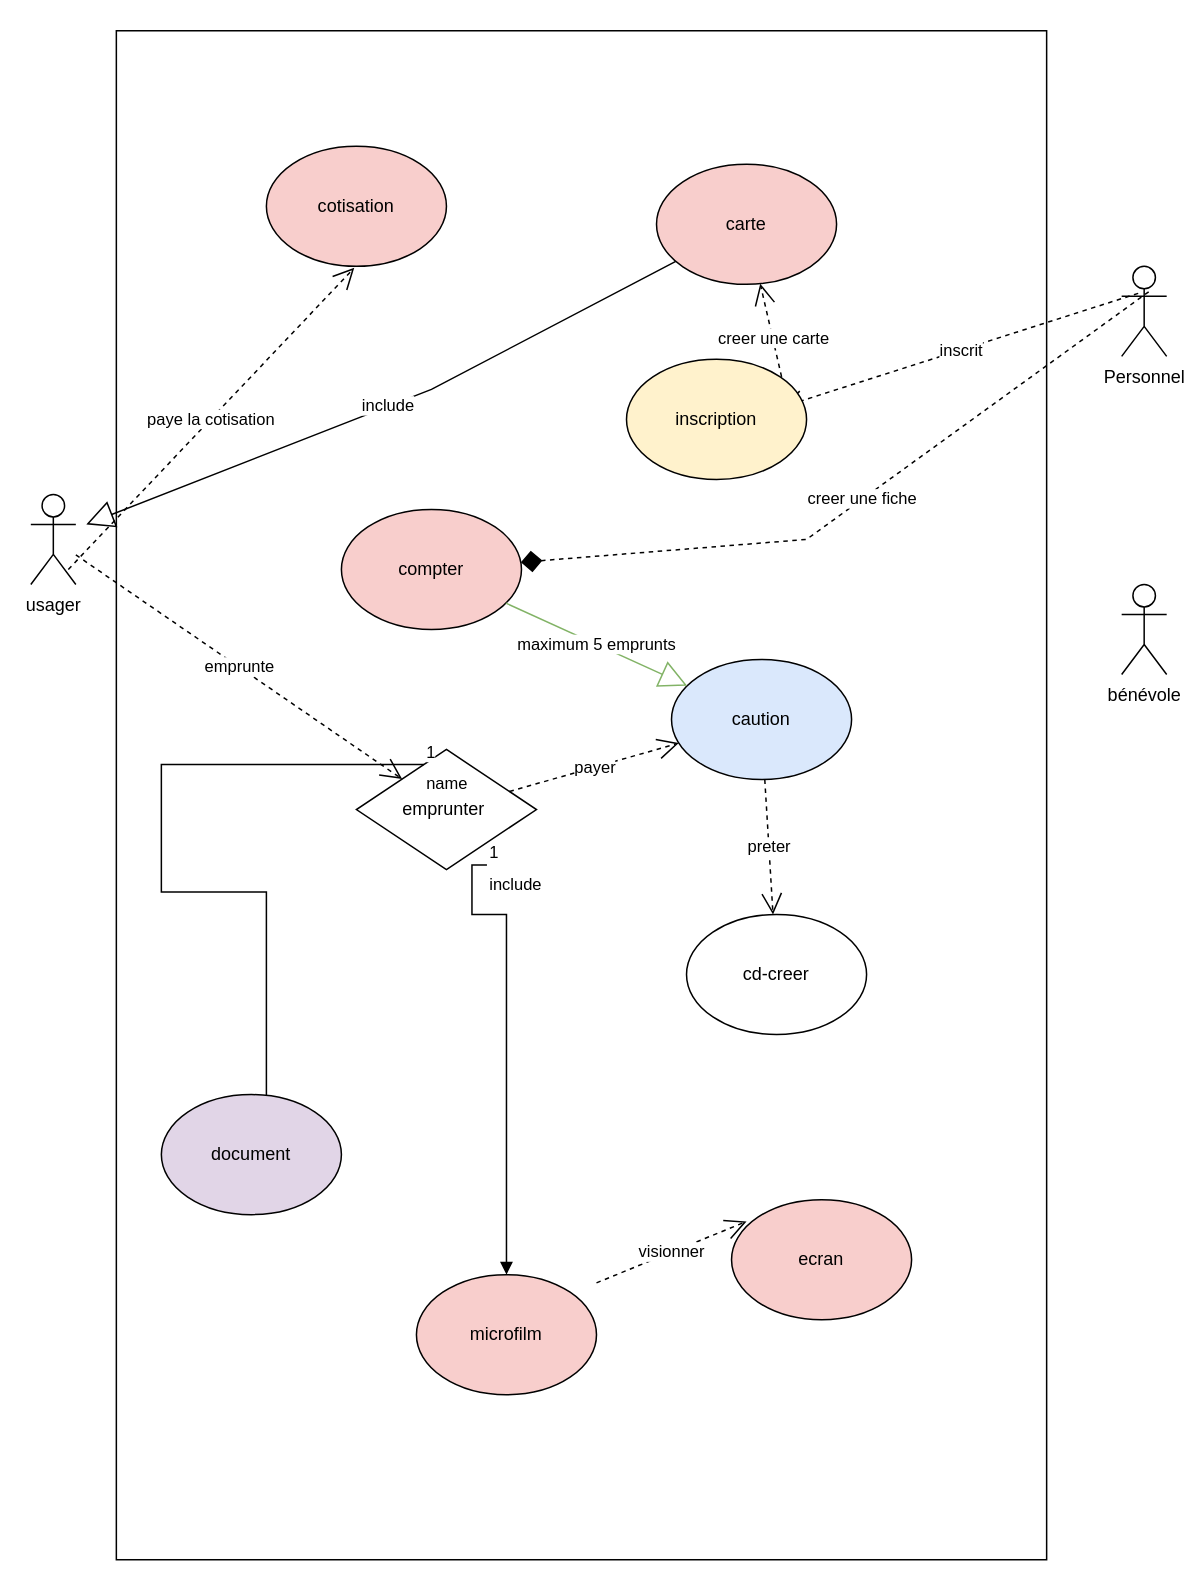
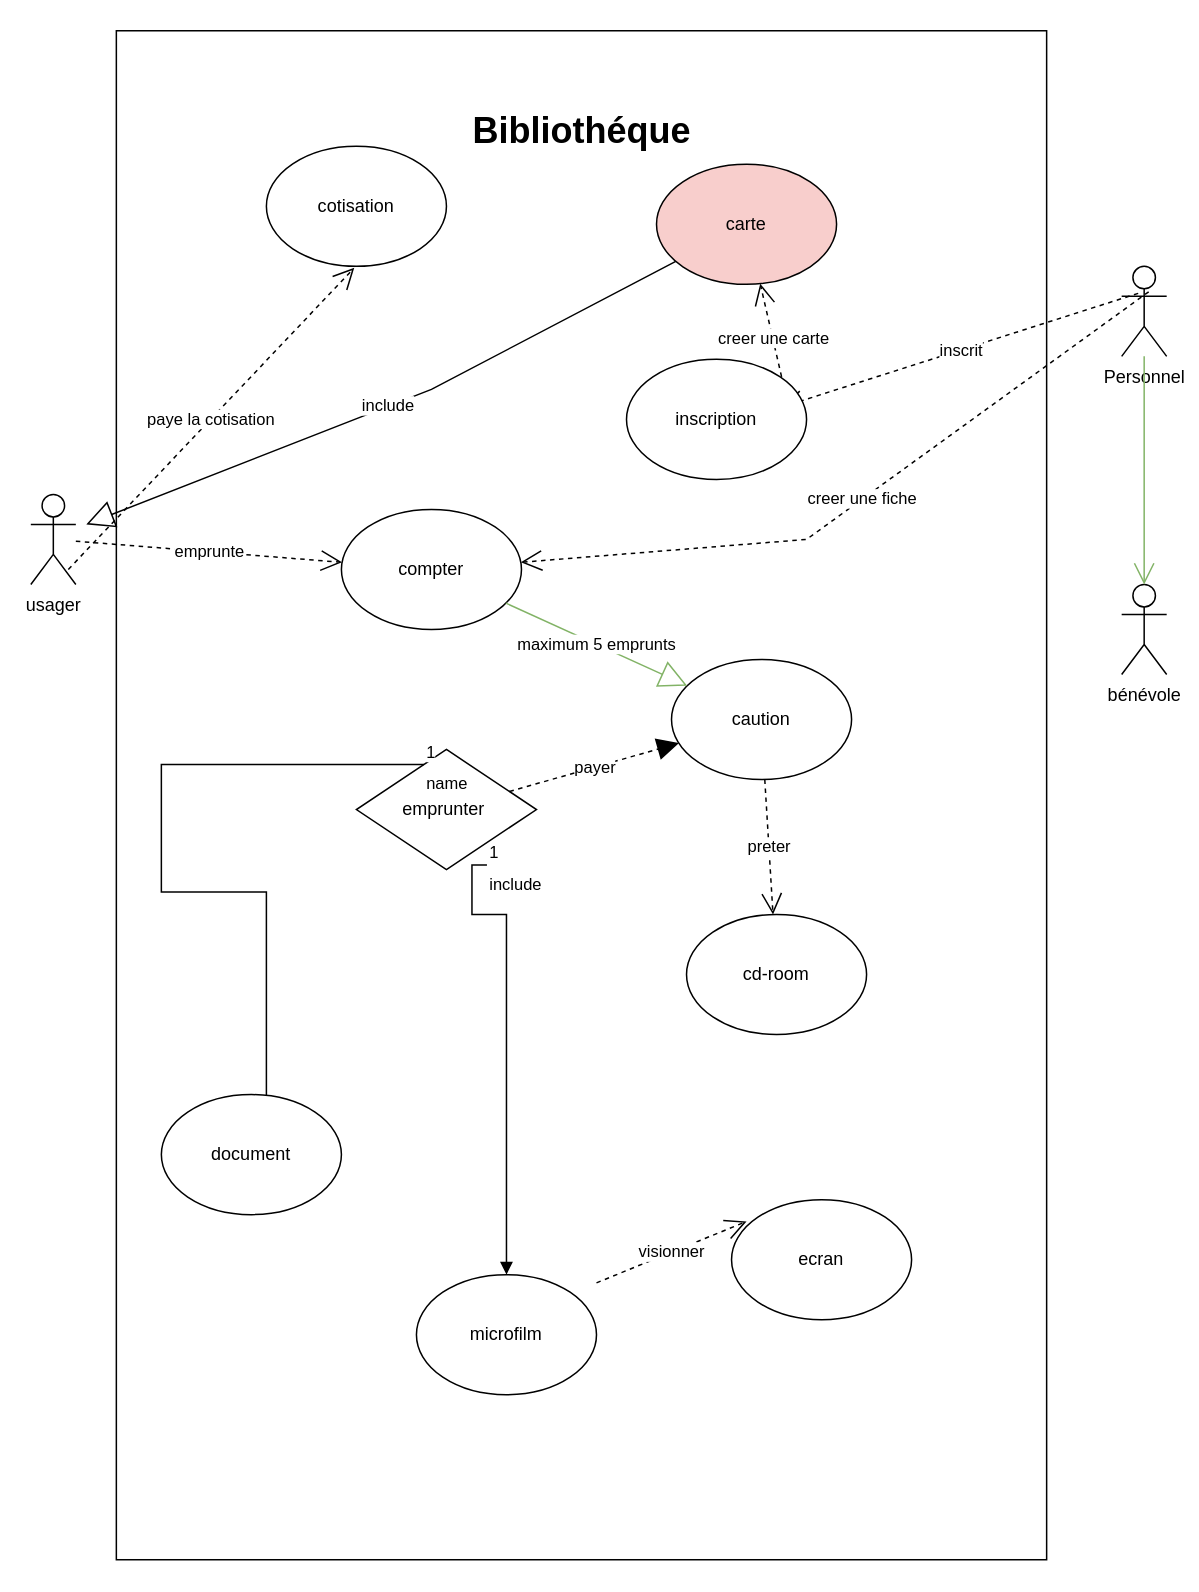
  <mxCell id="0" />
  <mxCell id="1" parent="0" />
  <mxCell id="2" value="" style="rounded=0;whiteSpace=wrap;html=1;direction=south;" parent="1" vertex="1"><mxGeometry x="77" y="20" width="620" height="1019" as="geometry" /></mxCell>
+ <mxCell id="3" value="&lt;font style=&quot;font-size: 24px&quot;&gt;&lt;b&gt;Bibliothéque&lt;/b&gt;&lt;/font&gt;" style="text;html=1;align=center;verticalAlign=middle;resizable=0;points=[];autosize=1;strokeColor=none;fillColor=none;" parent="1" vertex="1"><mxGeometry x="307" y="77" width="160" height="20" as="geometry" /></mxCell>
  <mxCell id="4" value="usager" style="shape=umlActor;verticalLabelPosition=bottom;verticalAlign=top;html=1;outlineConnect=0;" parent="1" vertex="1"><mxGeometry x="20" y="329" width="30" height="60" as="geometry" /></mxCell>
  <mxCell id="5" value="Personnel" style="shape=umlActor;verticalLabelPosition=bottom;verticalAlign=top;html=1;" parent="1" vertex="1"><mxGeometry x="747" y="177" width="30" height="60" as="geometry" /></mxCell>
  <mxCell id="6" value="bénévole" style="shape=umlActor;verticalLabelPosition=bottom;verticalAlign=top;html=1;" parent="1" vertex="1"><mxGeometry x="747" y="389" width="30" height="60" as="geometry" /></mxCell>
  <mxCell id="7" value="inscrit" style="endArrow=open;endSize=12;dashed=1;html=1;rounded=0;exitX=0.367;exitY=0.3;exitDx=0;exitDy=0;exitPerimeter=0;" parent="1" source="5" edge="1"><mxGeometry width="160" relative="1" as="geometry"><mxPoint x="697" y="199" as="sourcePoint" /><mxPoint x="521" y="270.65" as="targetPoint" /></mxGeometry></mxCell>
  <mxCell id="8" value="creer une carte" style="endArrow=open;endSize=12;dashed=1;html=1;rounded=0;exitX=1.017;exitY=0.083;exitDx=0;exitDy=0;exitPerimeter=0;" parent="1" target="24" edge="1"><mxGeometry width="160" relative="1" as="geometry"><mxPoint x="523.04" y="262.32" as="sourcePoint" /><mxPoint x="466.955" y="178" as="targetPoint" /></mxGeometry></mxCell>
  <mxCell id="9" value="paye la cotisation" style="endArrow=open;endSize=12;dashed=1;html=1;rounded=0;" parent="1" edge="1"><mxGeometry width="160" relative="1" as="geometry"><mxPoint x="45" y="379" as="sourcePoint" /><mxPoint x="235.558" y="178" as="targetPoint" /></mxGeometry></mxCell>
- <mxCell id="10" value="emprunte" style="endArrow=open;endSize=12;dashed=1;html=1;rounded=0;" parent="1" source="4" target="13" edge="1"><mxGeometry width="160" relative="1" as="geometry"><mxPoint x="317" y="379" as="sourcePoint" /><mxPoint x="477" y="379" as="targetPoint" /></mxGeometry></mxCell>
- <mxCell id="11" value="caution" style="ellipse;whiteSpace=wrap;html=1;shadow=0;fillColor=#dae8fc;" parent="1" vertex="1"><mxGeometry x="447" y="439" width="120" height="80" as="geometry" /></mxCell>
+ <mxCell id="10" value="emprunte" style="endArrow=open;endSize=12;dashed=1;html=1;rounded=0;" parent="1" source="4" target="30" edge="1"><mxGeometry width="160" relative="1" as="geometry"><mxPoint x="317" y="379" as="sourcePoint" /><mxPoint x="477" y="379" as="targetPoint" /></mxGeometry></mxCell>
+ <mxCell id="11" value="caution" style="ellipse;whiteSpace=wrap;html=1;shadow=0;" parent="1" vertex="1"><mxGeometry x="447" y="439" width="120" height="80" as="geometry" /></mxCell>
  <mxCell id="12" value="preter" style="endArrow=open;endSize=12;dashed=1;html=1;rounded=0;" parent="1" source="11" target="26" edge="1"><mxGeometry width="160" relative="1" as="geometry"><mxPoint x="317" y="479" as="sourcePoint" /><mxPoint x="516.231" y="589" as="targetPoint" /></mxGeometry></mxCell>
  <mxCell id="13" value="emprunter&amp;nbsp;" style="rhombus;whiteSpace=wrap;html=1;shadow=0;" parent="1" vertex="1"><mxGeometry x="237" y="499" width="120" height="80" as="geometry" /></mxCell>
- <mxCell id="14" value="payer" style="endArrow=open;endSize=12;dashed=1;html=1;rounded=0;" parent="1" source="13" target="11" edge="1"><mxGeometry width="160" relative="1" as="geometry"><mxPoint x="317" y="479" as="sourcePoint" /><mxPoint x="477" y="479" as="targetPoint" /></mxGeometry></mxCell>
- <mxCell id="15" value="creer une fiche" style="endArrow=diamond;endSize=12;dashed=1;html=1;rounded=0;exitX=0.6;exitY=0.283;exitDx=0;exitDy=0;exitPerimeter=0;" parent="1" source="5" target="30" edge="1"><mxGeometry width="160" relative="1" as="geometry"><mxPoint x="317" y="429" as="sourcePoint" /><mxPoint x="477" y="429" as="targetPoint" /><Array as="points"><mxPoint x="537" y="359" /></Array></mxGeometry></mxCell>
+ <mxCell id="14" value="payer" style="endArrow=block;endSize=12;dashed=1;html=1;rounded=0;" parent="1" source="13" target="11" edge="1"><mxGeometry width="160" relative="1" as="geometry"><mxPoint x="317" y="479" as="sourcePoint" /><mxPoint x="477" y="479" as="targetPoint" /></mxGeometry></mxCell>
+ <mxCell id="15" value="creer une fiche" style="endArrow=open;endSize=12;dashed=1;html=1;rounded=0;exitX=0.6;exitY=0.283;exitDx=0;exitDy=0;exitPerimeter=0;" parent="1" source="5" target="30" edge="1"><mxGeometry width="160" relative="1" as="geometry"><mxPoint x="317" y="429" as="sourcePoint" /><mxPoint x="477" y="429" as="targetPoint" /><Array as="points"><mxPoint x="537" y="359" /></Array></mxGeometry></mxCell>
+ <mxCell id="16" value="" style="endArrow=open;endFill=1;endSize=12;html=1;rounded=0;fillColor=#d5e8d4;strokeColor=#82b366;" parent="1" source="5" target="6" edge="1"><mxGeometry width="160" relative="1" as="geometry"><mxPoint x="727" y="438.5" as="sourcePoint" /><mxPoint x="917" y="429" as="targetPoint" /></mxGeometry></mxCell>
  <mxCell id="17" value="visionner" style="endArrow=open;endSize=12;dashed=1;html=1;rounded=0;" parent="1" edge="1"><mxGeometry width="160" relative="1" as="geometry"><mxPoint x="397" y="854.455" as="sourcePoint" /><mxPoint x="497" y="813.545" as="targetPoint" /></mxGeometry></mxCell>
  <mxCell id="18" value="name" style="endArrow=block;endFill=1;html=1;edgeStyle=orthogonalEdgeStyle;align=left;verticalAlign=top;rounded=0;" parent="1" source="13" edge="1"><mxGeometry x="-1" relative="1" as="geometry"><mxPoint x="317" y="629" as="sourcePoint" /><mxPoint x="177" y="739" as="targetPoint" /><Array as="points"><mxPoint x="107" y="509" /><mxPoint x="107" y="594" /><mxPoint x="177" y="594" /></Array></mxGeometry></mxCell>
  <mxCell id="19" value="1" style="edgeLabel;resizable=0;html=1;align=left;verticalAlign=bottom;" parent="18" connectable="0" vertex="1"><mxGeometry x="-1" relative="1" as="geometry" /></mxCell>
  <mxCell id="20" value="include" style="endArrow=block;endSize=16;endFill=0;html=1;rounded=0;" parent="1" source="24" edge="1"><mxGeometry width="160" relative="1" as="geometry"><mxPoint x="403.757" y="178" as="sourcePoint" /><mxPoint x="57" y="349" as="targetPoint" /><Array as="points"><mxPoint x="287" y="259" /></Array></mxGeometry></mxCell>
  <mxCell id="21" value="include" style="endArrow=block;endFill=1;html=1;edgeStyle=orthogonalEdgeStyle;align=left;verticalAlign=top;rounded=0;exitX=0.725;exitY=0.963;exitDx=0;exitDy=0;exitPerimeter=0;" parent="1" source="13" edge="1"><mxGeometry x="-1" relative="1" as="geometry"><mxPoint x="317" y="739" as="sourcePoint" /><mxPoint x="337" y="849" as="targetPoint" /><Array as="points"><mxPoint x="314" y="609" /><mxPoint x="337" y="609" /></Array></mxGeometry></mxCell>
  <mxCell id="22" value="1" style="edgeLabel;resizable=0;html=1;align=left;verticalAlign=bottom;" parent="21" connectable="0" vertex="1"><mxGeometry x="-1" relative="1" as="geometry" /></mxCell>
- <mxCell id="23" value="cotisation" style="ellipse;whiteSpace=wrap;html=1;fillColor=#f8cecc;" parent="1" vertex="1"><mxGeometry x="177" y="97" width="120" height="80" as="geometry" /></mxCell>
+ <mxCell id="23" value="cotisation" style="ellipse;whiteSpace=wrap;html=1;" parent="1" vertex="1"><mxGeometry x="177" y="97" width="120" height="80" as="geometry" /></mxCell>
  <mxCell id="24" value="carte" style="ellipse;whiteSpace=wrap;html=1;fillColor=#f8cecc;" parent="1" vertex="1"><mxGeometry x="437" y="109" width="120" height="80" as="geometry" /></mxCell>
- <mxCell id="25" value="inscription" style="ellipse;whiteSpace=wrap;html=1;fillColor=#fff2cc;" parent="1" vertex="1"><mxGeometry x="417" y="239" width="120" height="80" as="geometry" /></mxCell>
- <mxCell id="26" value="cd-creer" style="ellipse;whiteSpace=wrap;html=1;" parent="1" vertex="1"><mxGeometry x="457" y="609" width="120" height="80" as="geometry" /></mxCell>
- <mxCell id="27" value="document" style="ellipse;whiteSpace=wrap;html=1;fillColor=#e1d5e7;" parent="1" vertex="1"><mxGeometry x="107" y="729" width="120" height="80" as="geometry" /></mxCell>
- <mxCell id="28" value="microfilm" style="ellipse;whiteSpace=wrap;html=1;fillColor=#f8cecc;" parent="1" vertex="1"><mxGeometry x="277" y="849" width="120" height="80" as="geometry" /></mxCell>
- <mxCell id="29" value="ecran" style="ellipse;whiteSpace=wrap;html=1;fillColor=#f8cecc;" parent="1" vertex="1"><mxGeometry x="487" y="799" width="120" height="80" as="geometry" /></mxCell>
- <mxCell id="30" value="compter" style="ellipse;whiteSpace=wrap;html=1;fillColor=#f8cecc;" parent="1" vertex="1"><mxGeometry x="227" y="339" width="120" height="80" as="geometry" /></mxCell>
+ <mxCell id="25" value="inscription" style="ellipse;whiteSpace=wrap;html=1;" parent="1" vertex="1"><mxGeometry x="417" y="239" width="120" height="80" as="geometry" /></mxCell>
+ <mxCell id="26" value="cd-room" style="ellipse;whiteSpace=wrap;html=1;" parent="1" vertex="1"><mxGeometry x="457" y="609" width="120" height="80" as="geometry" /></mxCell>
+ <mxCell id="27" value="document" style="ellipse;whiteSpace=wrap;html=1;" parent="1" vertex="1"><mxGeometry x="107" y="729" width="120" height="80" as="geometry" /></mxCell>
+ <mxCell id="28" value="microfilm" style="ellipse;whiteSpace=wrap;html=1;" parent="1" vertex="1"><mxGeometry x="277" y="849" width="120" height="80" as="geometry" /></mxCell>
+ <mxCell id="29" value="ecran" style="ellipse;whiteSpace=wrap;html=1;" parent="1" vertex="1"><mxGeometry x="487" y="799" width="120" height="80" as="geometry" /></mxCell>
+ <mxCell id="30" value="compter" style="ellipse;whiteSpace=wrap;html=1;" parent="1" vertex="1"><mxGeometry x="227" y="339" width="120" height="80" as="geometry" /></mxCell>
  <mxCell id="31" value="maximum 5 emprunts" style="endArrow=block;endSize=16;endFill=0;html=1;rounded=0;fillColor=#d5e8d4;strokeColor=#82b366;" parent="1" source="30" target="11" edge="1"><mxGeometry width="160" relative="1" as="geometry"><mxPoint x="317" y="629" as="sourcePoint" /><mxPoint x="477" y="629" as="targetPoint" /></mxGeometry></mxCell>
